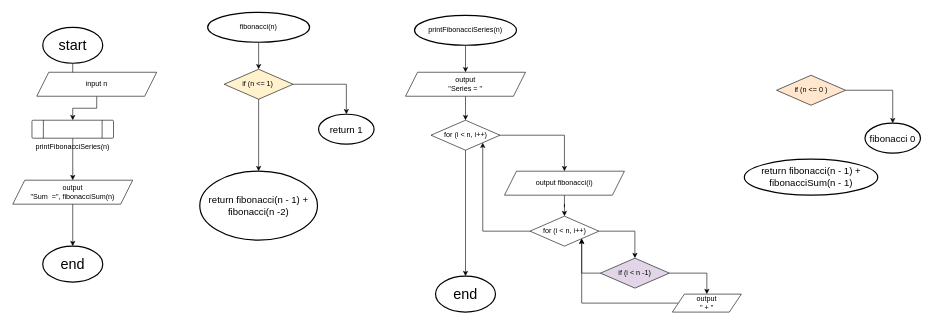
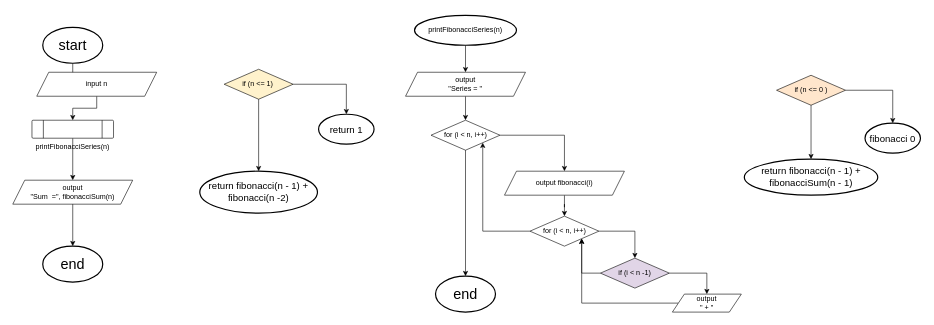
  <mxCell id="0" />
  <mxCell id="1" parent="0" />
  <mxCell id="2" style="edgeStyle=orthogonalEdgeStyle;rounded=0;orthogonalLoop=1;jettySize=auto;html=1;entryX=0.5;entryY=0;entryDx=0;entryDy=0;" edge="1" parent="1" source="3" target="5"><mxGeometry relative="1" as="geometry" /></mxCell>
  <mxCell id="3" value="&lt;font style=&quot;font-size: 24px;&quot;&gt;start&lt;/font&gt;" style="strokeWidth=2;html=1;shape=mxgraph.flowchart.start_1;whiteSpace=wrap;" vertex="1" parent="1"><mxGeometry x="70" y="45" width="100" height="60" as="geometry" /></mxCell>
  <mxCell id="4" style="edgeStyle=orthogonalEdgeStyle;rounded=0;orthogonalLoop=1;jettySize=auto;html=1;" edge="1" parent="1" source="5" target="9"><mxGeometry relative="1" as="geometry" /></mxCell>
  <mxCell id="5" value="input n" style="shape=parallelogram;perimeter=parallelogramPerimeter;whiteSpace=wrap;html=1;fixedSize=1;" vertex="1" parent="1"><mxGeometry x="60" y="120" width="200" height="40" as="geometry" /></mxCell>
  <mxCell id="6" style="edgeStyle=orthogonalEdgeStyle;rounded=0;orthogonalLoop=1;jettySize=auto;html=1;" edge="1" parent="1" source="7" target="15"><mxGeometry relative="1" as="geometry" /></mxCell>
  <mxCell id="7" value="if (n &amp;lt;= 1)&amp;nbsp;" style="rhombus;whiteSpace=wrap;html=1;fillColor=#fff2cc;" vertex="1" parent="1"><mxGeometry x="372.5" y="115" width="115" height="50" as="geometry" /></mxCell>
  <mxCell id="8" style="edgeStyle=orthogonalEdgeStyle;rounded=0;orthogonalLoop=1;jettySize=auto;html=1;entryX=0.5;entryY=0;entryDx=0;entryDy=0;" edge="1" parent="1" source="9" target="10"><mxGeometry relative="1" as="geometry" /></mxCell>
  <mxCell id="9" value="printFibonacciSeries(n)" style="verticalLabelPosition=bottom;verticalAlign=top;html=1;shape=process;whiteSpace=wrap;rounded=1;size=0.14;arcSize=6;" vertex="1" parent="1"><mxGeometry x="52" y="200" width="136" height="30" as="geometry" /></mxCell>
  <mxCell id="10" value="output&lt;div&gt;&quot;Sum&amp;nbsp; =&quot;, fibonacciSum(n)&lt;/div&gt;" style="shape=parallelogram;perimeter=parallelogramPerimeter;whiteSpace=wrap;html=1;fixedSize=1;" vertex="1" parent="1"><mxGeometry x="20" y="300" width="200" height="40" as="geometry" /></mxCell>
  <mxCell id="11" value="&lt;font style=&quot;font-size: 24px;&quot;&gt;end&lt;/font&gt;" style="strokeWidth=2;html=1;shape=mxgraph.flowchart.start_1;whiteSpace=wrap;" vertex="1" parent="1"><mxGeometry x="70" y="410" width="100" height="60" as="geometry" /></mxCell>
  <mxCell id="12" style="edgeStyle=orthogonalEdgeStyle;rounded=0;orthogonalLoop=1;jettySize=auto;html=1;entryX=0.5;entryY=0;entryDx=0;entryDy=0;entryPerimeter=0;" edge="1" parent="1" source="10" target="11"><mxGeometry relative="1" as="geometry" /></mxCell>
- <mxCell id="13" style="edgeStyle=orthogonalEdgeStyle;rounded=0;orthogonalLoop=1;jettySize=auto;html=1;entryX=0.5;entryY=0;entryDx=0;entryDy=0;" edge="1" parent="1" source="14" target="7"><mxGeometry relative="1" as="geometry" /></mxCell>
- <mxCell id="14" value="fibonacci(n)" style="strokeWidth=2;html=1;shape=mxgraph.flowchart.start_1;whiteSpace=wrap;" vertex="1" parent="1"><mxGeometry x="345" y="20" width="170" height="50" as="geometry" /></mxCell>
  <mxCell id="15" value="&lt;font style=&quot;font-size: 16px;&quot;&gt;return 1&lt;/font&gt;" style="strokeWidth=2;html=1;shape=mxgraph.flowchart.start_1;whiteSpace=wrap;" vertex="1" parent="1"><mxGeometry x="530" y="190" width="92.5" height="50" as="geometry" /></mxCell>
- <mxCell id="16" value="&lt;font style=&quot;font-size: 16px;&quot;&gt;return fibonacci(n - 1) + fibonacci(n -2)&lt;/font&gt;" style="strokeWidth=2;html=1;shape=mxgraph.flowchart.start_1;whiteSpace=wrap;" vertex="1" parent="1"><mxGeometry x="331.88" y="285" width="196.25" height="115" as="geometry" /></mxCell>
+ <mxCell id="16" value="&lt;font style=&quot;font-size: 16px;&quot;&gt;return fibonacci(n - 1) + fibonacci(n -2)&lt;/font&gt;" style="strokeWidth=2;html=1;shape=mxgraph.flowchart.start_1;whiteSpace=wrap;" vertex="1" parent="1"><mxGeometry x="331.88" y="285" width="196.25" height="70" as="geometry" /></mxCell>
  <mxCell id="17" style="edgeStyle=orthogonalEdgeStyle;rounded=0;orthogonalLoop=1;jettySize=auto;html=1;entryX=0.5;entryY=0;entryDx=0;entryDy=0;entryPerimeter=0;" edge="1" parent="1" source="7" target="16"><mxGeometry relative="1" as="geometry" /></mxCell>
  <mxCell id="18" style="edgeStyle=orthogonalEdgeStyle;rounded=0;orthogonalLoop=1;jettySize=auto;html=1;entryX=0.5;entryY=0;entryDx=0;entryDy=0;" edge="1" parent="1" source="19" target="21"><mxGeometry relative="1" as="geometry" /></mxCell>
  <mxCell id="19" value="printFibonacciSeries(n)" style="strokeWidth=2;html=1;shape=mxgraph.flowchart.start_1;whiteSpace=wrap;" vertex="1" parent="1"><mxGeometry x="690" y="25" width="170" height="50" as="geometry" /></mxCell>
  <mxCell id="20" style="edgeStyle=orthogonalEdgeStyle;rounded=0;orthogonalLoop=1;jettySize=auto;html=1;entryX=0.5;entryY=0;entryDx=0;entryDy=0;" edge="1" parent="1" source="21" target="23"><mxGeometry relative="1" as="geometry" /></mxCell>
  <mxCell id="21" value="output&lt;br&gt;&quot;Series = &quot;" style="shape=parallelogram;perimeter=parallelogramPerimeter;whiteSpace=wrap;html=1;fixedSize=1;" vertex="1" parent="1"><mxGeometry x="675" y="120" width="200" height="40" as="geometry" /></mxCell>
  <mxCell id="22" style="edgeStyle=orthogonalEdgeStyle;rounded=0;orthogonalLoop=1;jettySize=auto;html=1;entryX=0.5;entryY=0;entryDx=0;entryDy=0;" edge="1" parent="1" source="23" target="25"><mxGeometry relative="1" as="geometry" /></mxCell>
  <mxCell id="23" value="for (i &amp;lt; n, i++)" style="rhombus;whiteSpace=wrap;html=1;" vertex="1" parent="1"><mxGeometry x="717.5" y="200" width="115" height="50" as="geometry" /></mxCell>
  <mxCell id="24" style="edgeStyle=orthogonalEdgeStyle;rounded=0;orthogonalLoop=1;jettySize=auto;html=1;entryX=0.5;entryY=0;entryDx=0;entryDy=0;" edge="1" parent="1" source="25" target="28"><mxGeometry relative="1" as="geometry" /></mxCell>
  <mxCell id="25" value="output fibonacci(i)" style="shape=parallelogram;perimeter=parallelogramPerimeter;whiteSpace=wrap;html=1;fixedSize=1;" vertex="1" parent="1"><mxGeometry x="840" y="285" width="200" height="40" as="geometry" /></mxCell>
  <mxCell id="26" style="edgeStyle=orthogonalEdgeStyle;rounded=0;orthogonalLoop=1;jettySize=auto;html=1;entryX=0.5;entryY=0;entryDx=0;entryDy=0;" edge="1" parent="1" source="28" target="33"><mxGeometry relative="1" as="geometry" /></mxCell>
  <mxCell id="27" style="edgeStyle=orthogonalEdgeStyle;rounded=0;orthogonalLoop=1;jettySize=auto;html=1;entryX=1;entryY=1;entryDx=0;entryDy=0;" edge="1" parent="1" source="28" target="23"><mxGeometry relative="1" as="geometry" /></mxCell>
  <mxCell id="28" value="for (i &amp;lt; n, i++)" style="rhombus;whiteSpace=wrap;html=1;" vertex="1" parent="1"><mxGeometry x="882.5" y="360" width="115" height="50" as="geometry" /></mxCell>
  <mxCell id="29" value="&lt;font style=&quot;font-size: 24px;&quot;&gt;end&lt;/font&gt;" style="strokeWidth=2;html=1;shape=mxgraph.flowchart.start_1;whiteSpace=wrap;" vertex="1" parent="1"><mxGeometry x="725" y="460" width="100" height="60" as="geometry" /></mxCell>
  <mxCell id="30" style="edgeStyle=orthogonalEdgeStyle;rounded=0;orthogonalLoop=1;jettySize=auto;html=1;entryX=0.5;entryY=0;entryDx=0;entryDy=0;entryPerimeter=0;" edge="1" parent="1" source="23" target="29"><mxGeometry relative="1" as="geometry" /></mxCell>
  <mxCell id="31" style="edgeStyle=orthogonalEdgeStyle;rounded=0;orthogonalLoop=1;jettySize=auto;html=1;entryX=0.5;entryY=0;entryDx=0;entryDy=0;" edge="1" parent="1" source="33" target="35"><mxGeometry relative="1" as="geometry" /></mxCell>
  <mxCell id="32" style="edgeStyle=orthogonalEdgeStyle;rounded=0;orthogonalLoop=1;jettySize=auto;html=1;entryX=1;entryY=1;entryDx=0;entryDy=0;" edge="1" parent="1" source="33" target="28"><mxGeometry relative="1" as="geometry" /></mxCell>
  <mxCell id="33" value="if (i &amp;lt; n -1)" style="rhombus;whiteSpace=wrap;html=1;fillColor=#e1d5e7;" vertex="1" parent="1"><mxGeometry x="1000" y="430" width="115" height="50" as="geometry" /></mxCell>
  <mxCell id="34" style="edgeStyle=orthogonalEdgeStyle;rounded=0;orthogonalLoop=1;jettySize=auto;html=1;entryX=1;entryY=1;entryDx=0;entryDy=0;" edge="1" parent="1" source="35" target="28"><mxGeometry relative="1" as="geometry" /></mxCell>
  <mxCell id="35" value="output&lt;br&gt;&quot; + &quot;" style="shape=parallelogram;perimeter=parallelogramPerimeter;whiteSpace=wrap;html=1;fixedSize=1;" vertex="1" parent="1"><mxGeometry x="1120" y="490" width="115" height="30" as="geometry" /></mxCell>
  <mxCell id="36" value="if (n &amp;lt;= 0 )" style="rhombus;whiteSpace=wrap;html=1;fillColor=#ffe6cc;" vertex="1" parent="1"><mxGeometry x="1293.75" y="125" width="115" height="50" as="geometry" /></mxCell>
  <mxCell id="37" value="&lt;font style=&quot;font-size: 16px;&quot;&gt;fibonacci 0&lt;/font&gt;" style="strokeWidth=2;html=1;shape=mxgraph.flowchart.start_1;whiteSpace=wrap;" vertex="1" parent="1"><mxGeometry x="1441.25" y="205" width="92.5" height="50" as="geometry" /></mxCell>
  <mxCell id="38" style="edgeStyle=orthogonalEdgeStyle;rounded=0;orthogonalLoop=1;jettySize=auto;html=1;entryX=0.5;entryY=0;entryDx=0;entryDy=0;entryPerimeter=0;" edge="1" parent="1" source="36" target="37"><mxGeometry relative="1" as="geometry" /></mxCell>
  <mxCell id="39" value="&lt;font style=&quot;font-size: 16px;&quot;&gt;return fibonacci(n - 1) + fibonacciSum(n - 1)&lt;/font&gt;" style="strokeWidth=2;html=1;shape=mxgraph.flowchart.start_1;whiteSpace=wrap;" vertex="1" parent="1"><mxGeometry x="1240" y="265" width="222.5" height="60" as="geometry" /></mxCell>
+ <mxCell id="40" style="edgeStyle=orthogonalEdgeStyle;rounded=0;orthogonalLoop=1;jettySize=auto;html=1;entryX=0.5;entryY=0;entryDx=0;entryDy=0;entryPerimeter=0;" edge="1" parent="1" source="36" target="39"><mxGeometry relative="1" as="geometry" /></mxCell>
